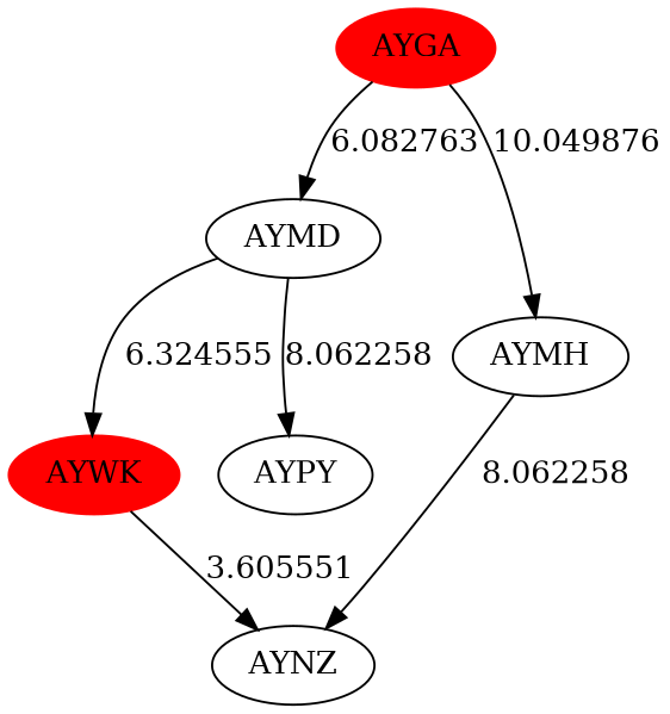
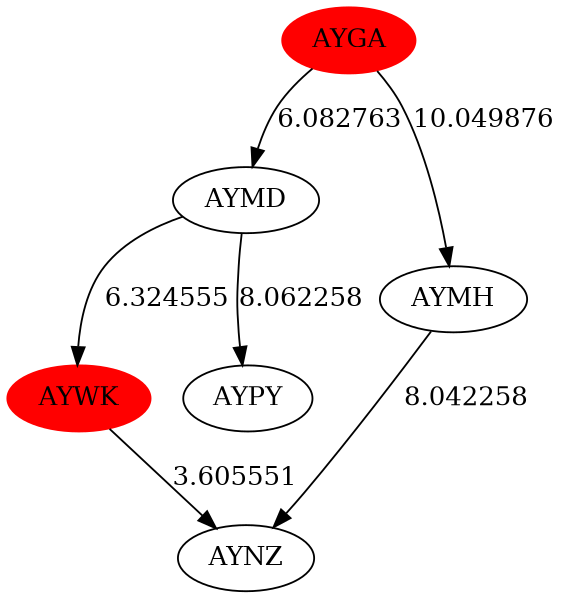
  digraph {
    scale=0.5
    AYGA [color=red style=filled]
    AYMD
    AYMH
    AYWK [color=red style=filled]
    AYPY
    AYNZ
    AYGA -> AYMD [label=6.082763]
    AYGA -> AYMH [label=10.049876]
    AYMD -> AYWK [label=6.324555]
    AYMD -> AYPY [label=8.062258]
-   AYMH -> AYNZ [label=8.062258]
+   AYMH -> AYNZ [label=8.042258]
    AYWK -> AYNZ [label=3.605551]
  }
